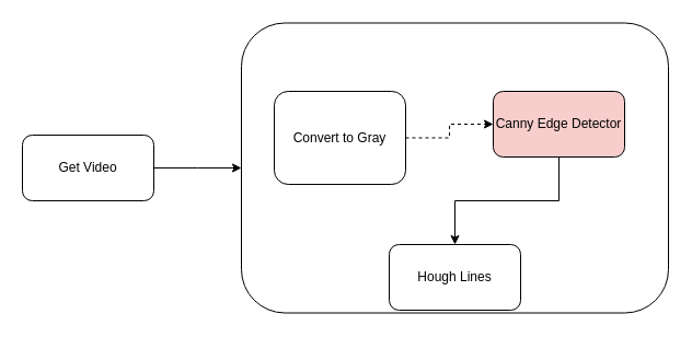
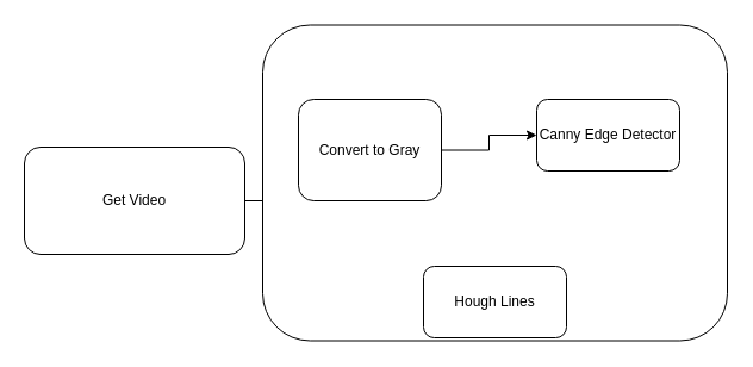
  <mxCell id="0" />
  <mxCell id="1" parent="0" />
  <mxCell id="2" value="" style="edgeStyle=orthogonalEdgeStyle;rounded=0;orthogonalLoop=1;jettySize=auto;html=1;" edge="1" parent="1" source="3"><mxGeometry relative="1" as="geometry"><mxPoint x="220" y="153" as="targetPoint" /></mxGeometry></mxCell>
- <mxCell id="3" value="Get Video" style="rounded=1;whiteSpace=wrap;html=1;" vertex="1" parent="1"><mxGeometry x="20" y="123" width="120" height="60" as="geometry" /></mxCell>
+ <mxCell id="3" value="Get Video" style="rounded=1;whiteSpace=wrap;html=1;" vertex="1" parent="1"><mxGeometry x="20" y="123" width="185" height="90" as="geometry" /></mxCell>
  <mxCell id="4" value="" style="rounded=1;whiteSpace=wrap;html=1;" vertex="1" parent="1"><mxGeometry x="220" y="20.5" width="390" height="265" as="geometry" /></mxCell>
- <mxCell id="5" value="" style="edgeStyle=orthogonalEdgeStyle;rounded=0;orthogonalLoop=1;jettySize=auto;html=1;dashed=1;" edge="1" parent="1" source="6" target="8"><mxGeometry relative="1" as="geometry" /></mxCell>
+ <mxCell id="5" value="" style="edgeStyle=orthogonalEdgeStyle;rounded=0;orthogonalLoop=1;jettySize=auto;html=1;" edge="1" parent="1" source="6" target="8"><mxGeometry relative="1" as="geometry" /></mxCell>
  <mxCell id="6" value="Convert to Gray" style="rounded=1;whiteSpace=wrap;html=1;" vertex="1" parent="1"><mxGeometry x="250" y="83" width="120" height="85" as="geometry" /></mxCell>
- <mxCell id="7" value="" style="edgeStyle=orthogonalEdgeStyle;rounded=0;orthogonalLoop=1;jettySize=auto;html=1;" edge="1" parent="1" source="8" target="9"><mxGeometry relative="1" as="geometry" /></mxCell>
- <mxCell id="8" value="Canny Edge Detector" style="rounded=1;whiteSpace=wrap;html=1;fillColor=#f8cecc;" vertex="1" parent="1"><mxGeometry x="450" y="83" width="120" height="60" as="geometry" /></mxCell>
+ <mxCell id="8" value="Canny Edge Detector" style="rounded=1;whiteSpace=wrap;html=1;" vertex="1" parent="1"><mxGeometry x="450" y="83" width="120" height="60" as="geometry" /></mxCell>
  <mxCell id="9" value="Hough Lines" style="rounded=1;whiteSpace=wrap;html=1;" vertex="1" parent="1"><mxGeometry x="355" y="223" width="120" height="60" as="geometry" /></mxCell>
